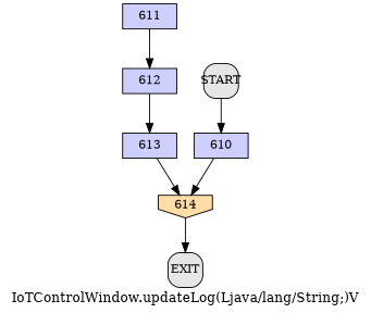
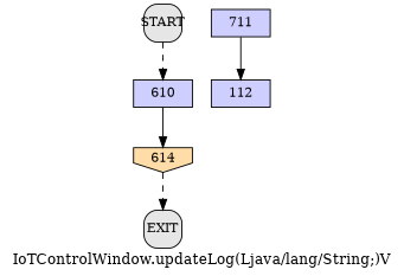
  digraph {
    label="IoTControlWindow.updateLog(Ljava/lang/String;)V"
    node [fillcolor="#CECEFF" fixedsize=true fontsize=12 shape=box style=filled]
    edge [style=solid]
    n1 [height=0.36 label=610 width=0.78]
    n2 [fillcolor="#FFDCA8" height=0.36 label=614 shape=invhouse width=0.78]
-   n3 [height=0.36 label=611 width=0.78]
-   n4 [height=0.36 label=612 width=0.78]
-   n5 [height=0.36 label=613 width=0.78]
+   n3 [height=0.36 label=711 width=0.78]
+   n4 [height=0.36 label=112 width=0.78]
    n6 [fillcolor="#E6E6E6" height=0.5 label=EXIT style="filled, rounded" width=0.5]
    n7 [fillcolor="#E6E6E6" height=0.5 label=START style="filled, rounded" width=0.5]
    n1 -> n2
-   n2 -> n6
+   n2 -> n6 [style=dashed]
    n3 -> n4
-   n4 -> n5
-   n5 -> n2
-   n7 -> n1
+   n7 -> n1 [style=dashed]
  }
